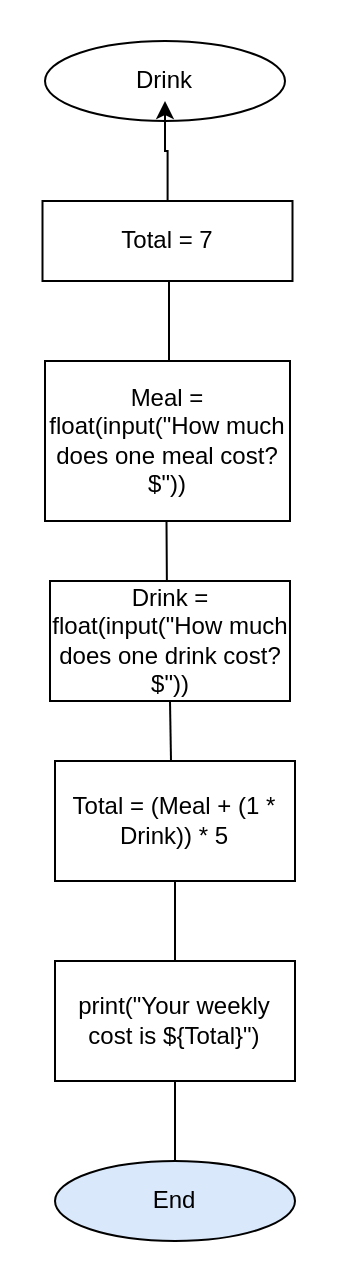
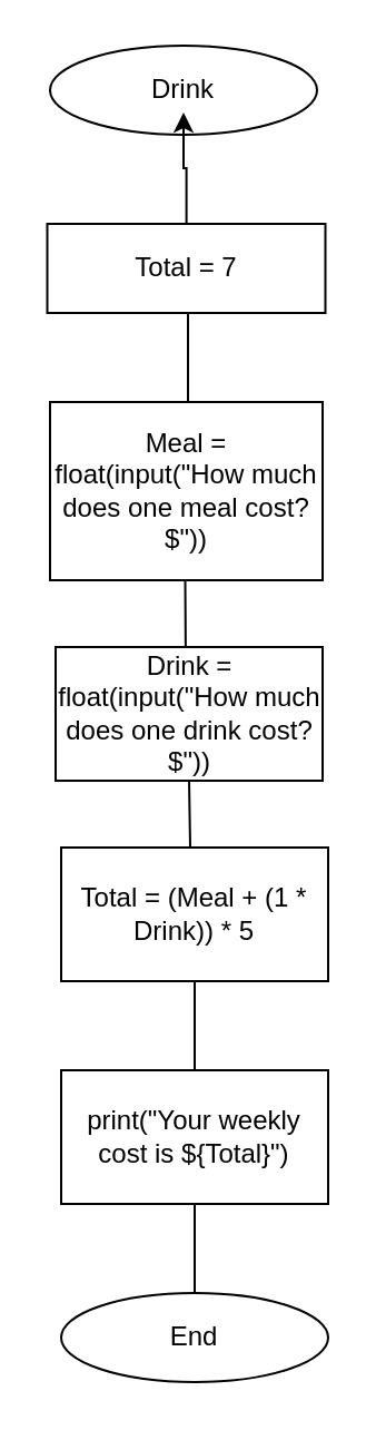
  <mxCell id="0" />
  <mxCell id="1" parent="0" />
  <mxCell id="2" value="Drink" style="ellipse;whiteSpace=wrap;html=1;" vertex="1" parent="1"><mxGeometry x="22" y="20" width="120" height="40" as="geometry" /></mxCell>
  <mxCell id="3" style="edgeStyle=orthogonalEdgeStyle;rounded=0;orthogonalLoop=1;jettySize=auto;html=1;" edge="1" parent="1" source="4"><mxGeometry relative="1" as="geometry"><mxPoint x="82" y="50" as="targetPoint" /><Array as="points"><mxPoint x="83" y="75" /><mxPoint x="82" y="75" /></Array></mxGeometry></mxCell>
  <mxCell id="4" value="Total = 7" style="rounded=0;whiteSpace=wrap;html=1;" vertex="1" parent="1"><mxGeometry x="20.75" y="100" width="125" height="40" as="geometry" /></mxCell>
  <mxCell id="5" value="" style="endArrow=none;html=1;" edge="1" parent="1"><mxGeometry width="50" height="50" relative="1" as="geometry"><mxPoint x="84" y="180" as="sourcePoint" /><mxPoint x="84" y="140" as="targetPoint" /><Array as="points"><mxPoint x="84" y="140" /></Array></mxGeometry></mxCell>
  <mxCell id="6" value="Meal = float(input(&quot;How much does one meal cost? $&quot;))" style="rounded=0;whiteSpace=wrap;html=1;" vertex="1" parent="1"><mxGeometry x="22" y="180" width="122.5" height="80" as="geometry" /></mxCell>
  <mxCell id="7" value="" style="endArrow=none;html=1;" edge="1" parent="1"><mxGeometry width="50" height="50" relative="1" as="geometry"><mxPoint x="82.75" y="290" as="sourcePoint" /><mxPoint x="82.75" y="260" as="targetPoint" /><Array as="points"><mxPoint x="83" y="300" /></Array></mxGeometry></mxCell>
  <mxCell id="8" value="Drink = float(input(&quot;How much does one drink cost? $&quot;))" style="rounded=0;whiteSpace=wrap;html=1;" vertex="1" parent="1"><mxGeometry x="24.5" y="290" width="120" height="60" as="geometry" /></mxCell>
  <mxCell id="9" value="" style="endArrow=none;html=1;entryX=0.5;entryY=1;entryDx=0;entryDy=0;" edge="1" parent="1" target="8"><mxGeometry width="50" height="50" relative="1" as="geometry"><mxPoint x="85" y="380" as="sourcePoint" /><mxPoint x="112" y="370" as="targetPoint" /></mxGeometry></mxCell>
  <mxCell id="10" value="Total = (Meal + (1 * Drink)) * 5" style="rounded=0;whiteSpace=wrap;html=1;" vertex="1" parent="1"><mxGeometry x="27" y="380" width="120" height="60" as="geometry" /></mxCell>
  <mxCell id="11" value="" style="endArrow=none;html=1;entryX=0.5;entryY=1;entryDx=0;entryDy=0;" edge="1" parent="1" target="10"><mxGeometry width="50" height="50" relative="1" as="geometry"><mxPoint x="87" y="480" as="sourcePoint" /><mxPoint x="112" y="460" as="targetPoint" /></mxGeometry></mxCell>
  <mxCell id="12" value="print(&quot;Your weekly cost is ${Total}&quot;)" style="rounded=0;whiteSpace=wrap;html=1;" vertex="1" parent="1"><mxGeometry x="27" y="480" width="120" height="60" as="geometry" /></mxCell>
  <mxCell id="13" value="" style="endArrow=none;html=1;entryX=0.5;entryY=1;entryDx=0;entryDy=0;" edge="1" parent="1" target="12"><mxGeometry width="50" height="50" relative="1" as="geometry"><mxPoint x="87" y="580" as="sourcePoint" /><mxPoint x="112" y="560" as="targetPoint" /></mxGeometry></mxCell>
- <mxCell id="14" value="End" style="ellipse;whiteSpace=wrap;html=1;fillColor=#dae8fc;" vertex="1" parent="1"><mxGeometry x="27" y="580" width="120" height="40" as="geometry" /></mxCell>
+ <mxCell id="14" value="End" style="ellipse;whiteSpace=wrap;html=1;" vertex="1" parent="1"><mxGeometry x="27" y="580" width="120" height="40" as="geometry" /></mxCell>
